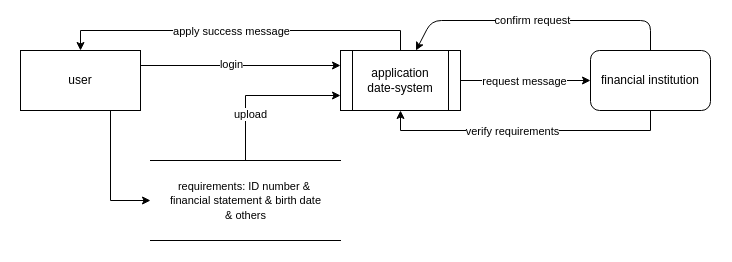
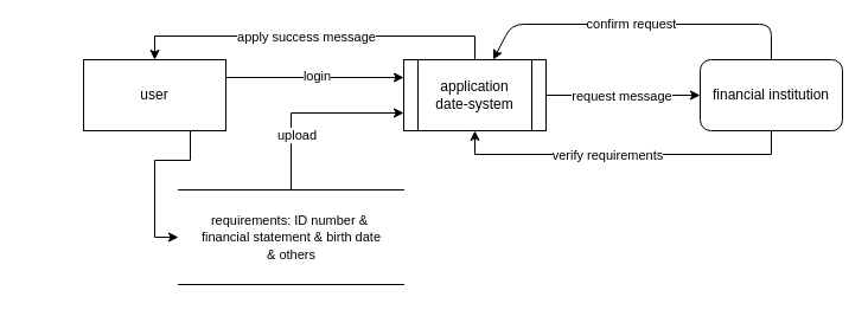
  <mxCell id="0" />
  <mxCell id="1" parent="0" />
  <mxCell id="2" style="edgeStyle=orthogonalEdgeStyle;rounded=0;orthogonalLoop=1;jettySize=auto;html=1;exitX=1;exitY=0.5;exitDx=0;exitDy=0;entryX=0;entryY=0.5;entryDx=0;entryDy=0;" parent="1" source="4" target="13" edge="1"><mxGeometry relative="1" as="geometry" /></mxCell>
  <mxCell id="3" value="request message" style="edgeLabel;html=1;align=center;verticalAlign=middle;resizable=0;points=[];" parent="2" vertex="1" connectable="0"><mxGeometry x="-0.307" y="-4" relative="1" as="geometry"><mxPoint x="18" y="-4" as="offset" /></mxGeometry></mxCell>
  <mxCell id="4" value="application &lt;br&gt;date-system" style="shape=process;whiteSpace=wrap;html=1;backgroundOutline=1;" parent="1" vertex="1"><mxGeometry x="340" y="50" width="120" height="60" as="geometry" /></mxCell>
  <mxCell id="5" style="edgeStyle=orthogonalEdgeStyle;rounded=0;orthogonalLoop=1;jettySize=auto;html=1;exitX=0.75;exitY=1;exitDx=0;exitDy=0;entryX=0;entryY=0.5;entryDx=0;entryDy=0;" parent="1" source="6" target="16" edge="1"><mxGeometry relative="1" as="geometry" /></mxCell>
- <mxCell id="6" value="user" style="rounded=0;whiteSpace=wrap;html=1;" parent="1" vertex="1"><mxGeometry x="20" y="50" width="120" height="60" as="geometry" /></mxCell>
+ <mxCell id="6" value="user" style="rounded=0;whiteSpace=wrap;html=1;" parent="1" vertex="1"><mxGeometry x="70" y="50" width="120" height="60" as="geometry" /></mxCell>
  <mxCell id="7" value="" style="endArrow=classic;html=1;exitX=1;exitY=0.25;exitDx=0;exitDy=0;entryX=0;entryY=0.25;entryDx=0;entryDy=0;" parent="1" source="6" target="4" edge="1"><mxGeometry width="50" height="50" relative="1" as="geometry"><mxPoint x="180" y="20" as="sourcePoint" /><mxPoint x="230" y="-30" as="targetPoint" /></mxGeometry></mxCell>
  <mxCell id="8" value="login" style="edgeLabel;html=1;align=center;verticalAlign=middle;resizable=0;points=[];" parent="7" vertex="1" connectable="0"><mxGeometry x="-0.451" y="2" relative="1" as="geometry"><mxPoint x="35" as="offset" /></mxGeometry></mxCell>
  <mxCell id="9" style="edgeStyle=orthogonalEdgeStyle;rounded=0;orthogonalLoop=1;jettySize=auto;html=1;exitX=0.5;exitY=1;exitDx=0;exitDy=0;" parent="1" source="13" target="4" edge="1"><mxGeometry relative="1" as="geometry"><Array as="points"><mxPoint x="650" y="130" /><mxPoint x="400" y="130" /></Array></mxGeometry></mxCell>
  <mxCell id="10" value="verify requirements" style="edgeLabel;html=1;align=center;verticalAlign=middle;resizable=0;points=[];" parent="9" vertex="1" connectable="0"><mxGeometry x="-0.009" y="-2" relative="1" as="geometry"><mxPoint x="-15" y="2" as="offset" /></mxGeometry></mxCell>
  <mxCell id="11" style="edgeStyle=orthogonalEdgeStyle;rounded=0;orthogonalLoop=1;jettySize=auto;html=1;exitX=0.5;exitY=0;exitDx=0;exitDy=0;entryX=0.5;entryY=0;entryDx=0;entryDy=0;" parent="1" source="4" target="6" edge="1"><mxGeometry relative="1" as="geometry" /></mxCell>
  <mxCell id="12" value="apply success message" style="edgeLabel;html=1;align=center;verticalAlign=middle;resizable=0;points=[];" parent="11" vertex="1" connectable="0"><mxGeometry x="0.091" relative="1" as="geometry"><mxPoint x="6" as="offset" /></mxGeometry></mxCell>
  <mxCell id="13" value="financial institution" style="whiteSpace=wrap;html=1;rounded=1;" parent="1" vertex="1"><mxGeometry x="590" y="50" width="120" height="60" as="geometry" /></mxCell>
  <mxCell id="14" value="" style="edgeStyle=orthogonalEdgeStyle;rounded=0;orthogonalLoop=1;jettySize=auto;html=1;entryX=0;entryY=0.75;entryDx=0;entryDy=0;" parent="1" source="16" target="4" edge="1"><mxGeometry relative="1" as="geometry"><mxPoint x="420" y="200" as="targetPoint" /></mxGeometry></mxCell>
  <mxCell id="15" value="upload" style="edgeLabel;html=1;align=center;verticalAlign=middle;resizable=0;points=[];" parent="14" vertex="1" connectable="0"><mxGeometry x="-0.41" y="-4" relative="1" as="geometry"><mxPoint as="offset" /></mxGeometry></mxCell>
  <mxCell id="16" value="&lt;span style=&quot;font-size: 11px ; background-color: rgb(255 , 255 , 255)&quot;&gt;requirements: ID number &amp;amp;&amp;nbsp;&lt;/span&gt;&lt;br style=&quot;font-size: 11px&quot;&gt;&lt;span style=&quot;font-size: 11px ; background-color: rgb(255 , 255 , 255)&quot;&gt;financial statement &amp;amp; birth date&lt;/span&gt;&lt;br style=&quot;font-size: 11px&quot;&gt;&lt;span style=&quot;font-size: 11px ; background-color: rgb(255 , 255 , 255)&quot;&gt;&amp;amp; others&lt;/span&gt;" style="html=1;dashed=0;whitespace=wrap;shape=partialRectangle;right=0;left=0;" parent="1" vertex="1"><mxGeometry x="150" y="160" width="190" height="80" as="geometry" /></mxCell>
  <mxCell id="17" value="" style="endArrow=classic;html=1;" edge="1" parent="1" source="13" target="4"><mxGeometry width="50" height="50" relative="1" as="geometry"><mxPoint x="541" y="-20" as="sourcePoint" /><mxPoint x="481" y="0" as="targetPoint" /><Array as="points"><mxPoint x="650" y="20" /><mxPoint x="431" y="20" /></Array></mxGeometry></mxCell>
  <mxCell id="18" value="confirm request" style="edgeLabel;html=1;align=center;verticalAlign=middle;resizable=0;points=[];" vertex="1" connectable="0" parent="17"><mxGeometry x="0.293" y="-1" relative="1" as="geometry"><mxPoint x="34" as="offset" /></mxGeometry></mxCell>
